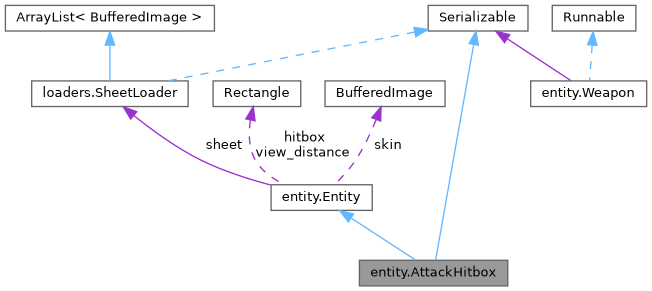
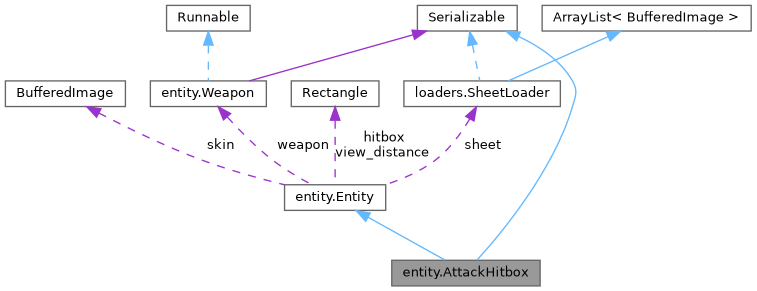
  digraph {
    node [color=gray40 fillcolor=white fontname=Helvetica fontsize=10 shape=box style=filled]
    edge [color=steelblue1 dir=back fontname=Helvetica fontsize=10 labelfontname=Helvetica labelfontsize=10 style=dashed]
    n1 [fillcolor=grey60 fontcolor=black height=0.2 label="entity.AttackHitbox" width=0.4]
    n2 [height=0.2 label="entity.Entity" width=0.4]
    n3 [height=0.2 label=Serializable width=0.4]
    n4 [height=0.2 label="loaders.SheetLoader" width=0.4]
    n5 [height=0.2 label="entity.Weapon" width=0.4]
    n6 [height=0.2 label=Rectangle width=0.4]
    n7 [height=0.2 label="ArrayList\< BufferedImage \>" width=0.4]
    n8 [height=0.2 label=BufferedImage width=0.4]
    n9 [height=0.2 label=Runnable width=0.4]
    n2 -> n1 [style=solid]
    n3 -> n1 [style=solid]
    n3 -> n4
    n3 -> n5 [color=darkorchid3 style=solid]
-   n4 -> n2 [color=darkorchid3 label=" sheet" style=solid]
+   n4 -> n2 [color=darkorchid3 label=" sheet"]
+   n5 -> n2 [color=darkorchid3 label=" weapon"]
    n6 -> n2 [color=darkorchid3 label=" hitbox\nview_distance"]
    n7 -> n4 [style=solid]
    n8 -> n2 [color=darkorchid3 label=" skin"]
    n9 -> n5
  }
